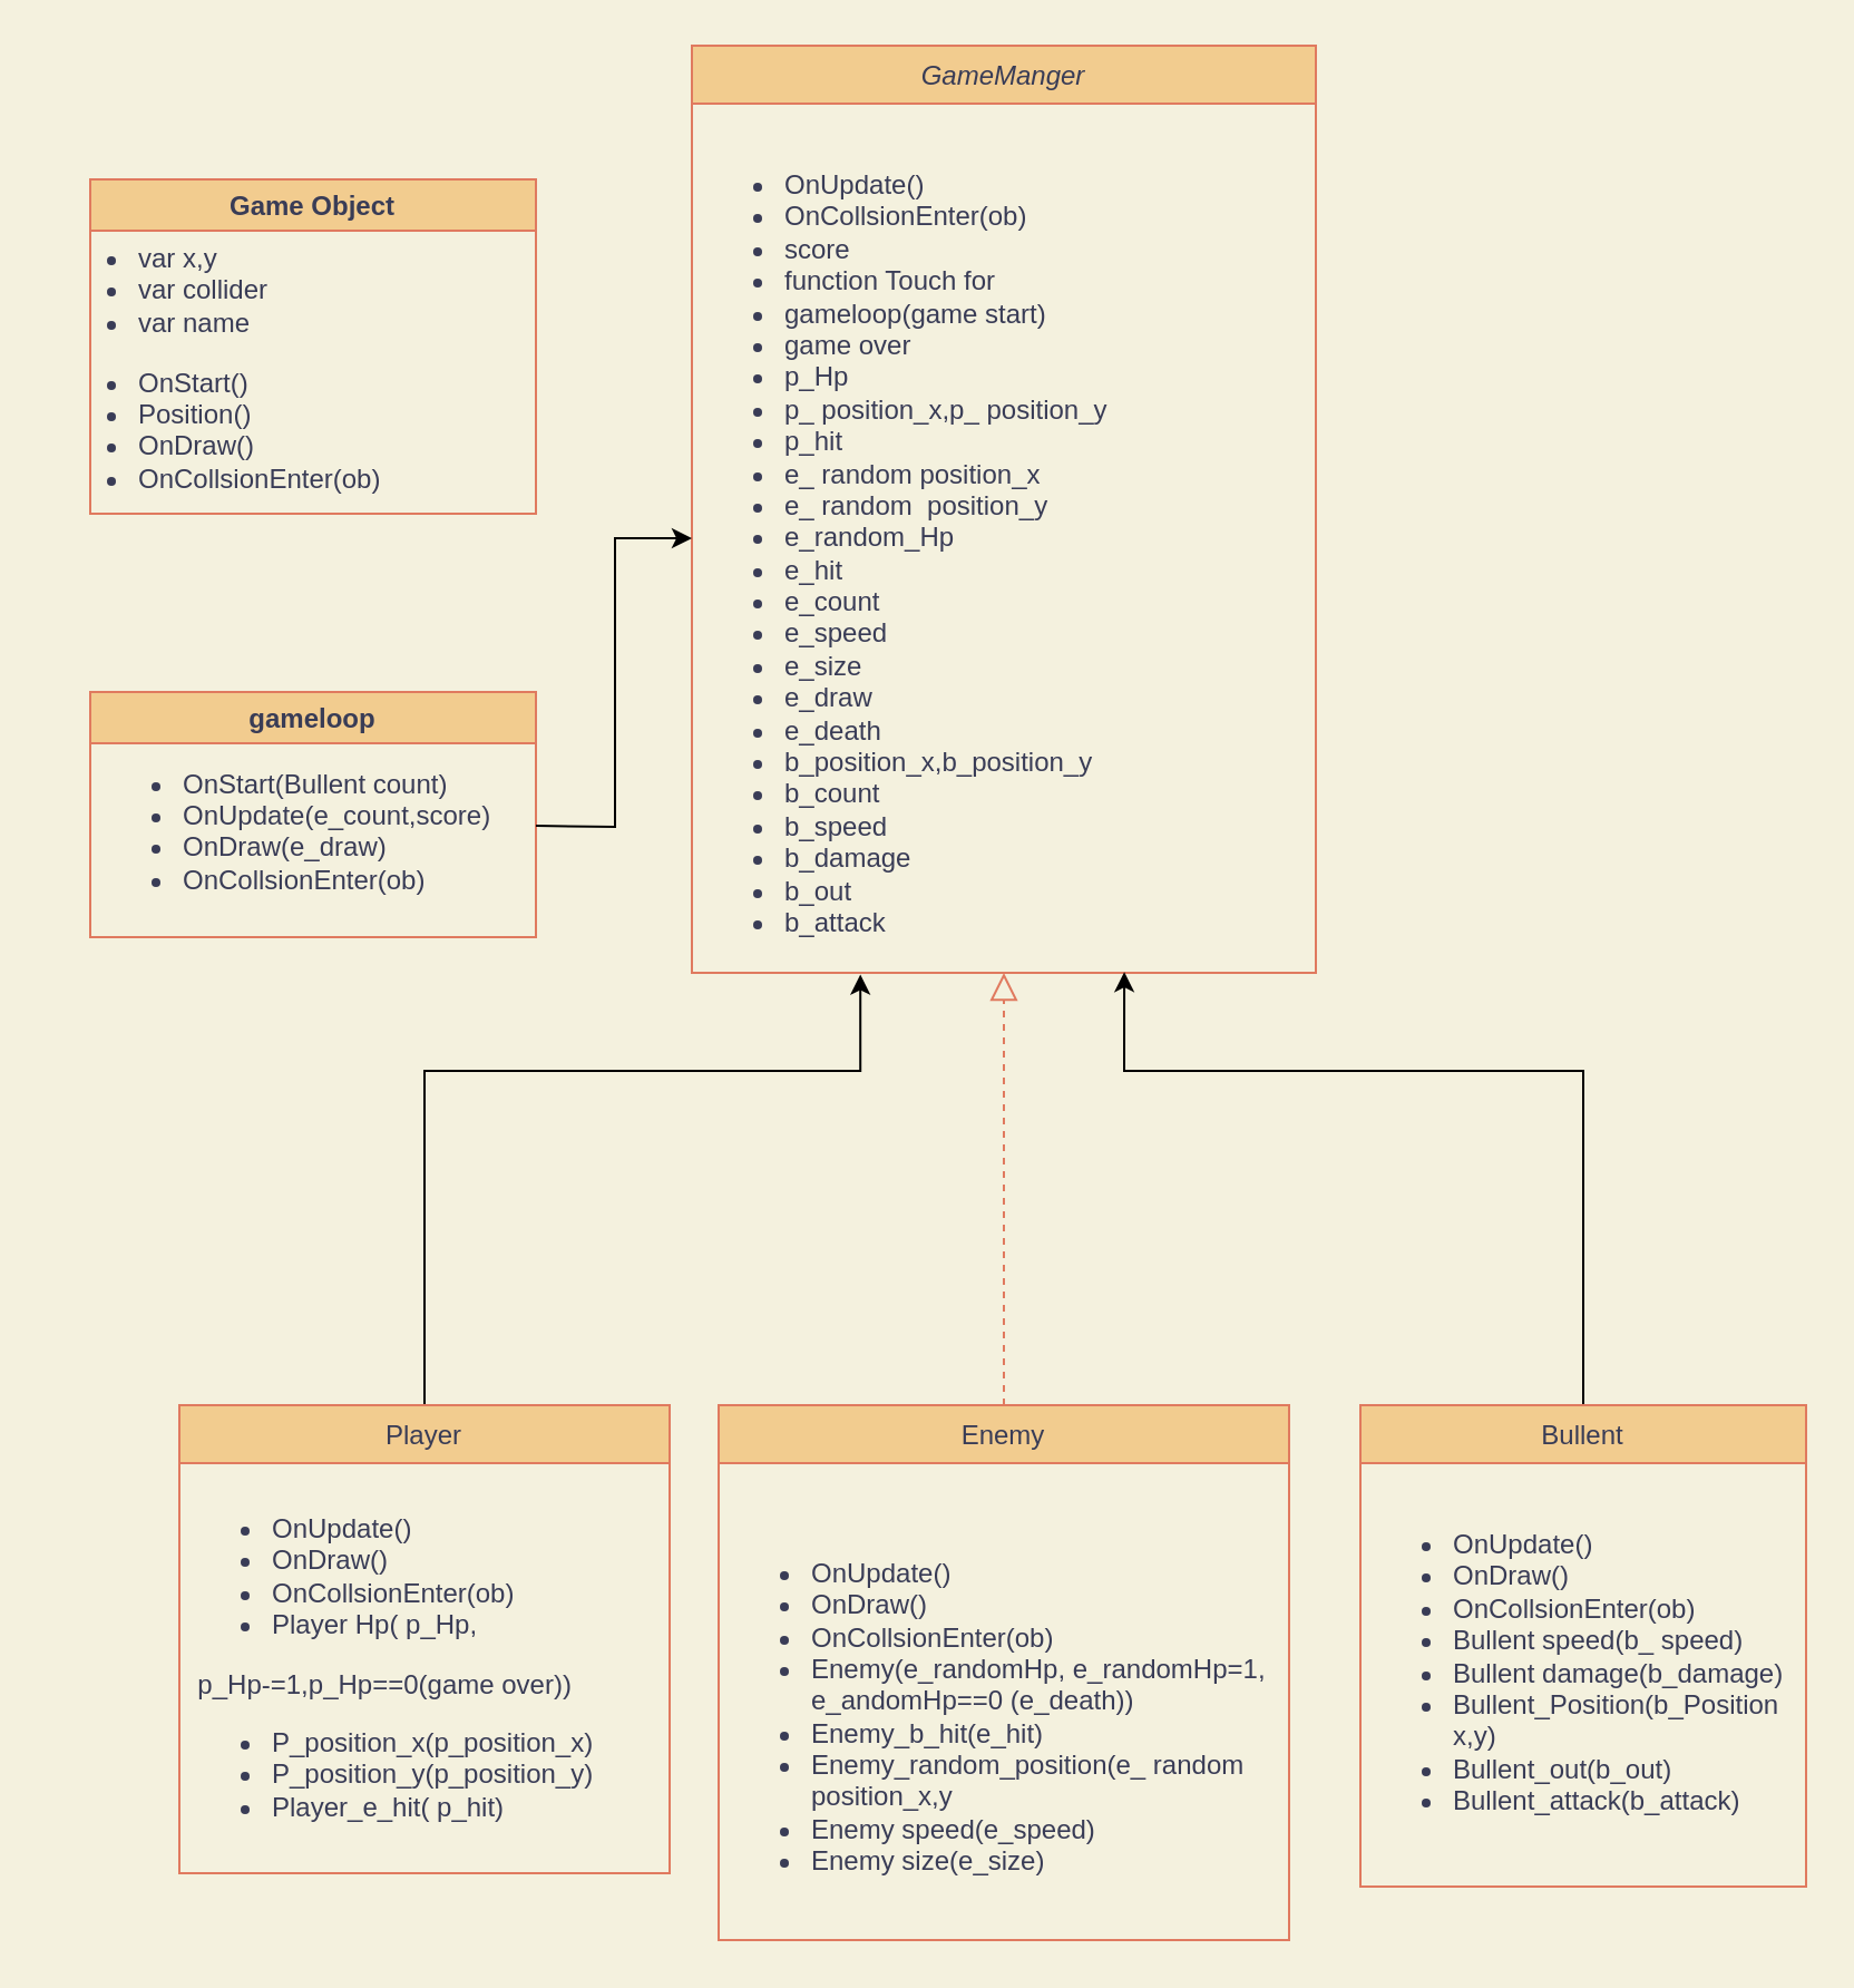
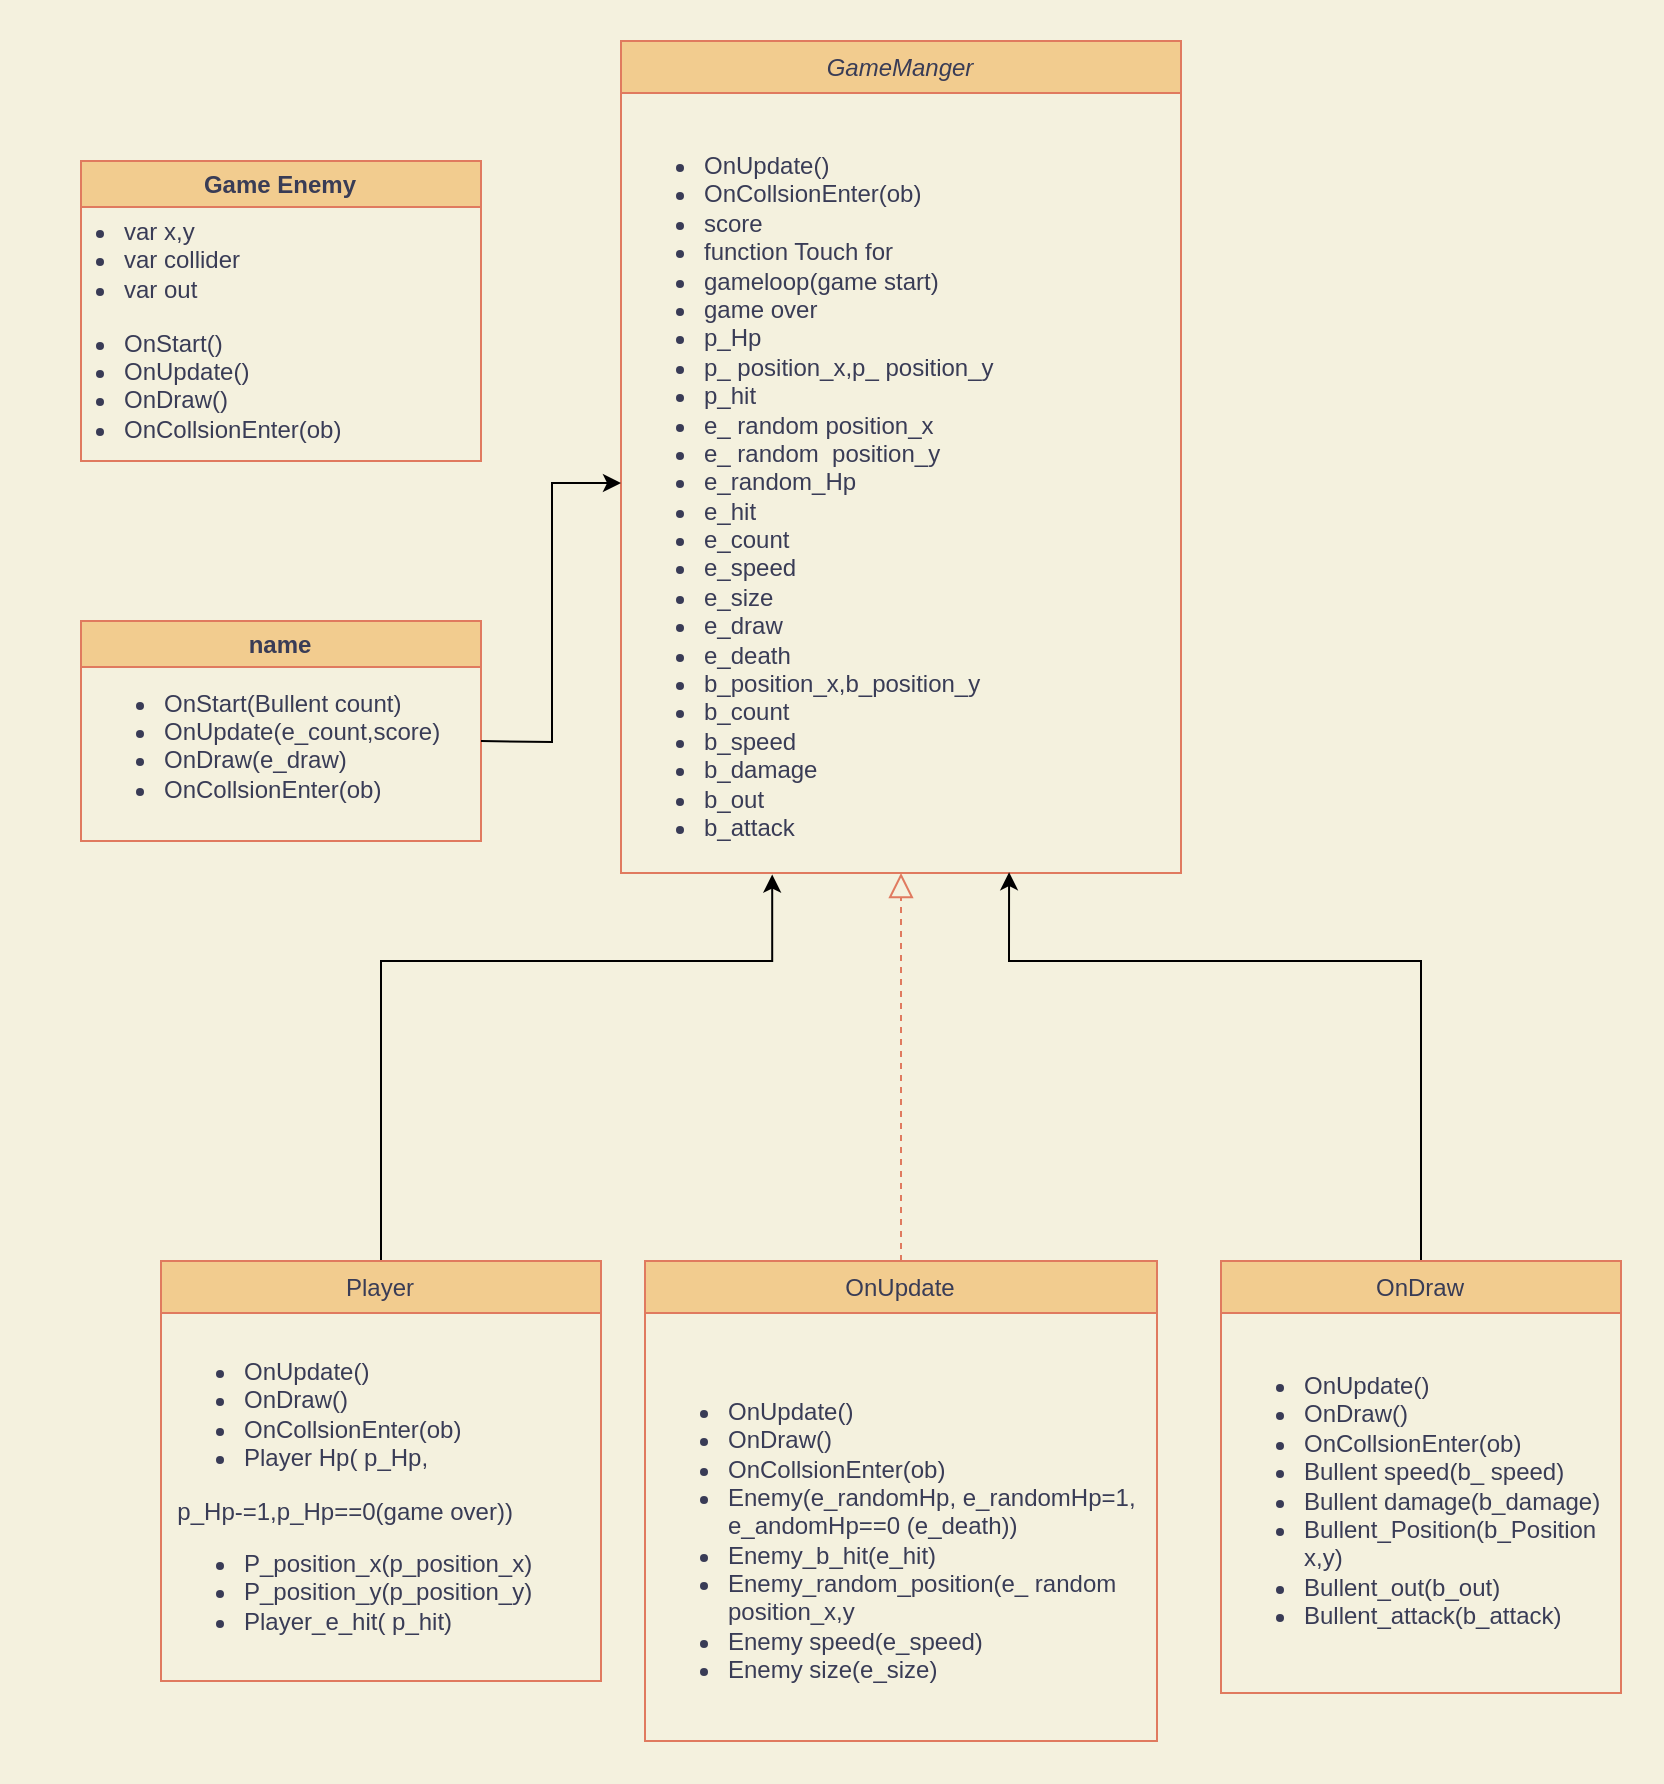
  <mxCell id="0" />
  <mxCell id="1" parent="0" />
  <mxCell id="2" value="GameManger" style="swimlane;fontStyle=2;align=center;verticalAlign=top;childLayout=stackLayout;horizontal=1;startSize=26;horizontalStack=0;resizeParent=1;resizeLast=0;collapsible=1;marginBottom=0;rounded=0;shadow=0;strokeWidth=1;fillColor=#F2CC8F;strokeColor=#E07A5F;fontColor=#393C56;" parent="1" vertex="1"><mxGeometry x="310" y="20" width="280" height="416" as="geometry"><mxRectangle x="230" y="140" width="160" height="26" as="alternateBounds" /></mxGeometry></mxCell>
  <mxCell id="3" value="&lt;div&gt;&lt;br&gt;&lt;/div&gt;&lt;ul&gt;&lt;li&gt;OnUpdate()&lt;/li&gt;&lt;li&gt;OnCollsionEnter(ob)&lt;/li&gt;&lt;li&gt;score&lt;/li&gt;&lt;li&gt;function Touch for&lt;/li&gt;&lt;li&gt;gameloop(game start)&lt;/li&gt;&lt;li&gt;game over&lt;/li&gt;&lt;li&gt;p_Hp&lt;/li&gt;&lt;li&gt;p_&amp;nbsp;position_x,p_&amp;nbsp;position_y&lt;/li&gt;&lt;li&gt;p_hit&lt;/li&gt;&lt;li&gt;e_&amp;nbsp;random position_x&lt;/li&gt;&lt;li&gt;e_ random&amp;nbsp; position_y&lt;/li&gt;&lt;li&gt;e_random_Hp&lt;/li&gt;&lt;li&gt;e_hit&lt;/li&gt;&lt;li&gt;e_count&lt;/li&gt;&lt;li&gt;e_speed&lt;/li&gt;&lt;li&gt;e_size&lt;/li&gt;&lt;li&gt;e_draw&lt;/li&gt;&lt;li&gt;e_death&lt;/li&gt;&lt;li&gt;b_position_x,b_position_y&lt;/li&gt;&lt;li&gt;b_count&lt;/li&gt;&lt;li&gt;b_speed&lt;/li&gt;&lt;li&gt;b_damage&lt;/li&gt;&lt;li&gt;b_out&lt;/li&gt;&lt;li&gt;b_attack&lt;/li&gt;&lt;/ul&gt;" style="text;strokeColor=none;fillColor=none;html=1;whiteSpace=wrap;verticalAlign=middle;overflow=hidden;fontColor=#393C56;" parent="2" vertex="1"><mxGeometry y="26" width="280" height="390" as="geometry" /></mxCell>
  <mxCell id="4" style="edgeStyle=orthogonalEdgeStyle;rounded=0;orthogonalLoop=1;jettySize=auto;html=1;exitX=0.5;exitY=0;exitDx=0;exitDy=0;entryX=0.27;entryY=1.002;entryDx=0;entryDy=0;entryPerimeter=0;" parent="1" source="5" target="3" edge="1"><mxGeometry relative="1" as="geometry"><mxPoint x="420" y="390" as="targetPoint" /><Array as="points"><mxPoint x="190" y="480" /><mxPoint x="386" y="480" /></Array></mxGeometry></mxCell>
  <mxCell id="5" value="Player" style="swimlane;fontStyle=0;align=center;verticalAlign=top;childLayout=stackLayout;horizontal=1;startSize=26;horizontalStack=0;resizeParent=1;resizeLast=0;collapsible=1;marginBottom=0;rounded=0;shadow=0;strokeWidth=1;fillColor=#F2CC8F;strokeColor=#E07A5F;fontColor=#393C56;" parent="1" vertex="1"><mxGeometry x="80" y="630" width="220" height="210" as="geometry"><mxRectangle x="130" y="380" width="160" height="26" as="alternateBounds" /></mxGeometry></mxCell>
  <mxCell id="6" value="&lt;ul&gt;&lt;li&gt;OnUpdate()&lt;/li&gt;&lt;li&gt;OnDraw()&lt;/li&gt;&lt;li&gt;OnCollsionEnter(ob)&lt;/li&gt;&lt;li&gt;Player Hp( p_Hp,&lt;/li&gt;&lt;/ul&gt;&lt;span style=&quot;background-color: initial;&quot;&gt;&amp;nbsp;&amp;nbsp;&lt;/span&gt;p&lt;span style=&quot;background-color: initial;&quot;&gt;_Hp-=1,&lt;/span&gt;p&lt;span style=&quot;background-color: initial;&quot;&gt;_Hp==0(game over))&lt;br&gt;&lt;ul&gt;&lt;li&gt;P_position_x(p_position_x)&lt;/li&gt;&lt;li&gt;P_position_y(p_position_y)&lt;/li&gt;&lt;li&gt;Player_e_hit( p_hit)&lt;/li&gt;&lt;/ul&gt;&lt;/span&gt;" style="text;strokeColor=none;fillColor=none;html=1;whiteSpace=wrap;verticalAlign=middle;overflow=hidden;fontColor=#393C56;" parent="5" vertex="1"><mxGeometry y="26" width="220" height="184" as="geometry" /></mxCell>
- <mxCell id="7" value="Enemy" style="swimlane;fontStyle=0;align=center;verticalAlign=top;childLayout=stackLayout;horizontal=1;startSize=26;horizontalStack=0;resizeParent=1;resizeLast=0;collapsible=1;marginBottom=0;rounded=0;shadow=0;strokeWidth=1;fillColor=#F2CC8F;strokeColor=#E07A5F;fontColor=#393C56;" parent="1" vertex="1"><mxGeometry x="322" y="630" width="256" height="240" as="geometry"><mxRectangle x="340" y="380" width="170" height="26" as="alternateBounds" /></mxGeometry></mxCell>
+ <mxCell id="7" value="OnUpdate" style="swimlane;fontStyle=0;align=center;verticalAlign=top;childLayout=stackLayout;horizontal=1;startSize=26;horizontalStack=0;resizeParent=1;resizeLast=0;collapsible=1;marginBottom=0;rounded=0;shadow=0;strokeWidth=1;fillColor=#F2CC8F;strokeColor=#E07A5F;fontColor=#393C56;" parent="1" vertex="1"><mxGeometry x="322" y="630" width="256" height="240" as="geometry"><mxRectangle x="340" y="380" width="170" height="26" as="alternateBounds" /></mxGeometry></mxCell>
  <mxCell id="8" value="&lt;div&gt;&lt;br&gt;&lt;/div&gt;&lt;ul&gt;&lt;li&gt;OnUpdate()&lt;/li&gt;&lt;li&gt;OnDraw()&lt;/li&gt;&lt;li&gt;OnCollsionEnter(ob)&lt;/li&gt;&lt;li&gt;Enemy(e_randomHp, e_randomHp=1, e_andomHp==0 (e_death))&lt;/li&gt;&lt;li&gt;Enemy_b_hit(e_hit)&lt;/li&gt;&lt;li&gt;Enemy_random_position(e_ random&amp;nbsp; position_x,y&lt;/li&gt;&lt;li&gt;Enemy speed(e_speed)&lt;/li&gt;&lt;li&gt;Enemy size(e_size)&lt;/li&gt;&lt;/ul&gt;" style="text;strokeColor=none;fillColor=none;html=1;whiteSpace=wrap;verticalAlign=middle;overflow=hidden;fontColor=#393C56;" parent="7" vertex="1"><mxGeometry y="26" width="256" height="214" as="geometry" /></mxCell>
  <mxCell id="9" value="" style="endArrow=block;endSize=10;endFill=0;shadow=0;strokeWidth=1;rounded=0;edgeStyle=elbowEdgeStyle;elbow=vertical;labelBackgroundColor=#F4F1DE;strokeColor=#E07A5F;fontColor=#393C56;dashed=1;" parent="1" source="7" target="2" edge="1"><mxGeometry width="160" relative="1" as="geometry"><mxPoint x="230" y="383" as="sourcePoint" /><mxPoint x="330" y="281" as="targetPoint" /><Array as="points"><mxPoint x="450" y="500" /><mxPoint x="485" y="560" /></Array></mxGeometry></mxCell>
  <mxCell id="10" style="edgeStyle=orthogonalEdgeStyle;rounded=0;orthogonalLoop=1;jettySize=auto;html=1;exitX=0.5;exitY=0;exitDx=0;exitDy=0;entryX=0.693;entryY=0.999;entryDx=0;entryDy=0;entryPerimeter=0;" parent="1" source="11" target="3" edge="1"><mxGeometry relative="1" as="geometry"><mxPoint x="540" y="390" as="targetPoint" /><Array as="points"><mxPoint x="710" y="480" /><mxPoint x="504" y="480" /></Array></mxGeometry></mxCell>
- <mxCell id="11" value="Bullent" style="swimlane;fontStyle=0;align=center;verticalAlign=top;childLayout=stackLayout;horizontal=1;startSize=26;horizontalStack=0;resizeParent=1;resizeLast=0;collapsible=1;marginBottom=0;rounded=0;shadow=0;strokeWidth=1;fillColor=#F2CC8F;strokeColor=#E07A5F;fontColor=#393C56;" parent="1" vertex="1"><mxGeometry x="610" y="630" width="200" height="216" as="geometry"><mxRectangle x="550" y="140" width="160" height="26" as="alternateBounds" /></mxGeometry></mxCell>
+ <mxCell id="11" value="OnDraw" style="swimlane;fontStyle=0;align=center;verticalAlign=top;childLayout=stackLayout;horizontal=1;startSize=26;horizontalStack=0;resizeParent=1;resizeLast=0;collapsible=1;marginBottom=0;rounded=0;shadow=0;strokeWidth=1;fillColor=#F2CC8F;strokeColor=#E07A5F;fontColor=#393C56;" parent="1" vertex="1"><mxGeometry x="610" y="630" width="200" height="216" as="geometry"><mxRectangle x="550" y="140" width="160" height="26" as="alternateBounds" /></mxGeometry></mxCell>
  <mxCell id="12" value="&lt;div&gt;&lt;br&gt;&lt;/div&gt;&lt;ul&gt;&lt;li&gt;OnUpdate()&lt;/li&gt;&lt;li&gt;OnDraw()&lt;/li&gt;&lt;li&gt;&lt;font style=&quot;vertical-align: inherit;&quot;&gt;&lt;font style=&quot;vertical-align: inherit;&quot;&gt;OnCollsionEnter(ob)&lt;/font&gt;&lt;/font&gt;&lt;/li&gt;&lt;li&gt;&lt;span style=&quot;background-color: initial;&quot;&gt;Bullent speed(b_ speed)&lt;/span&gt;&lt;br&gt;&lt;/li&gt;&lt;li&gt;Bullent damage(b_damage)&lt;/li&gt;&lt;li&gt;Bullent_Position(b_Position x,y)&lt;/li&gt;&lt;li&gt;Bullent_out(b_out)&lt;/li&gt;&lt;li&gt;Bullent_attack(b_attack)&lt;/li&gt;&lt;/ul&gt;" style="text;strokeColor=none;fillColor=none;html=1;whiteSpace=wrap;verticalAlign=middle;overflow=hidden;fontColor=#393C56;align=left;" parent="11" vertex="1"><mxGeometry y="26" width="200" height="174" as="geometry" /></mxCell>
- <mxCell id="13" value="Game Object" style="swimlane;fillColor=#F2CC8F;strokeColor=#E07A5F;fontColor=#393C56;" parent="1" vertex="1"><mxGeometry x="40" y="80" width="200" height="150" as="geometry" /></mxCell>
- <mxCell id="14" value="&lt;ul&gt;&lt;li&gt;var x,y&lt;/li&gt;&lt;li&gt;var collider&lt;/li&gt;&lt;li&gt;var name&lt;/li&gt;&lt;/ul&gt;" style="text;strokeColor=none;fillColor=none;html=1;whiteSpace=wrap;verticalAlign=middle;overflow=hidden;fontColor=#393C56;" parent="13" vertex="1"><mxGeometry x="-20" y="10" width="110" height="80" as="geometry" /></mxCell>
- <mxCell id="15" value="&lt;ul&gt;&lt;li&gt;OnStart()&lt;/li&gt;&lt;li&gt;Position()&lt;/li&gt;&lt;li&gt;OnDraw()&lt;/li&gt;&lt;li&gt;OnCollsionEnter(ob)&lt;/li&gt;&lt;/ul&gt;" style="text;strokeColor=none;fillColor=none;html=1;whiteSpace=wrap;verticalAlign=middle;overflow=hidden;fontColor=#393C56;" parent="13" vertex="1"><mxGeometry x="-20" y="70" width="210" height="80" as="geometry" /></mxCell>
- <mxCell id="16" value="gameloop" style="swimlane;fillColor=#F2CC8F;strokeColor=#E07A5F;fontColor=#393C56;" vertex="1" parent="1"><mxGeometry x="40" y="310" width="200" height="110" as="geometry" /></mxCell>
+ <mxCell id="13" value="Game Enemy" style="swimlane;fillColor=#F2CC8F;strokeColor=#E07A5F;fontColor=#393C56;" parent="1" vertex="1"><mxGeometry x="40" y="80" width="200" height="150" as="geometry" /></mxCell>
+ <mxCell id="14" value="&lt;ul&gt;&lt;li&gt;var x,y&lt;/li&gt;&lt;li&gt;var collider&lt;/li&gt;&lt;li&gt;var out&lt;/li&gt;&lt;/ul&gt;" style="text;strokeColor=none;fillColor=none;html=1;whiteSpace=wrap;verticalAlign=middle;overflow=hidden;fontColor=#393C56;" parent="13" vertex="1"><mxGeometry x="-20" y="10" width="110" height="80" as="geometry" /></mxCell>
+ <mxCell id="15" value="&lt;ul&gt;&lt;li&gt;OnStart()&lt;/li&gt;&lt;li&gt;OnUpdate()&lt;/li&gt;&lt;li&gt;OnDraw()&lt;/li&gt;&lt;li&gt;OnCollsionEnter(ob)&lt;/li&gt;&lt;/ul&gt;" style="text;strokeColor=none;fillColor=none;html=1;whiteSpace=wrap;verticalAlign=middle;overflow=hidden;fontColor=#393C56;" parent="13" vertex="1"><mxGeometry x="-20" y="70" width="210" height="80" as="geometry" /></mxCell>
+ <mxCell id="16" value="name" style="swimlane;fillColor=#F2CC8F;strokeColor=#E07A5F;fontColor=#393C56;" vertex="1" parent="1"><mxGeometry x="40" y="310" width="200" height="110" as="geometry" /></mxCell>
  <mxCell id="17" value="&lt;ul&gt;&lt;li&gt;OnStart(Bullent count)&lt;/li&gt;&lt;li&gt;OnUpdate(e_count,score)&lt;/li&gt;&lt;li&gt;OnDraw(e_draw)&lt;/li&gt;&lt;li&gt;OnCollsionEnter(ob)&lt;/li&gt;&lt;/ul&gt;" style="text;strokeColor=none;fillColor=none;html=1;whiteSpace=wrap;verticalAlign=middle;overflow=hidden;fontColor=#393C56;" vertex="1" parent="16"><mxGeometry y="20" width="210" height="80" as="geometry" /></mxCell>
  <mxCell id="18" value="" style="edgeStyle=orthogonalEdgeStyle;rounded=0;orthogonalLoop=1;jettySize=auto;html=1;" edge="1" parent="1" target="3"><mxGeometry relative="1" as="geometry"><mxPoint x="240" y="370" as="sourcePoint" /></mxGeometry></mxCell>
